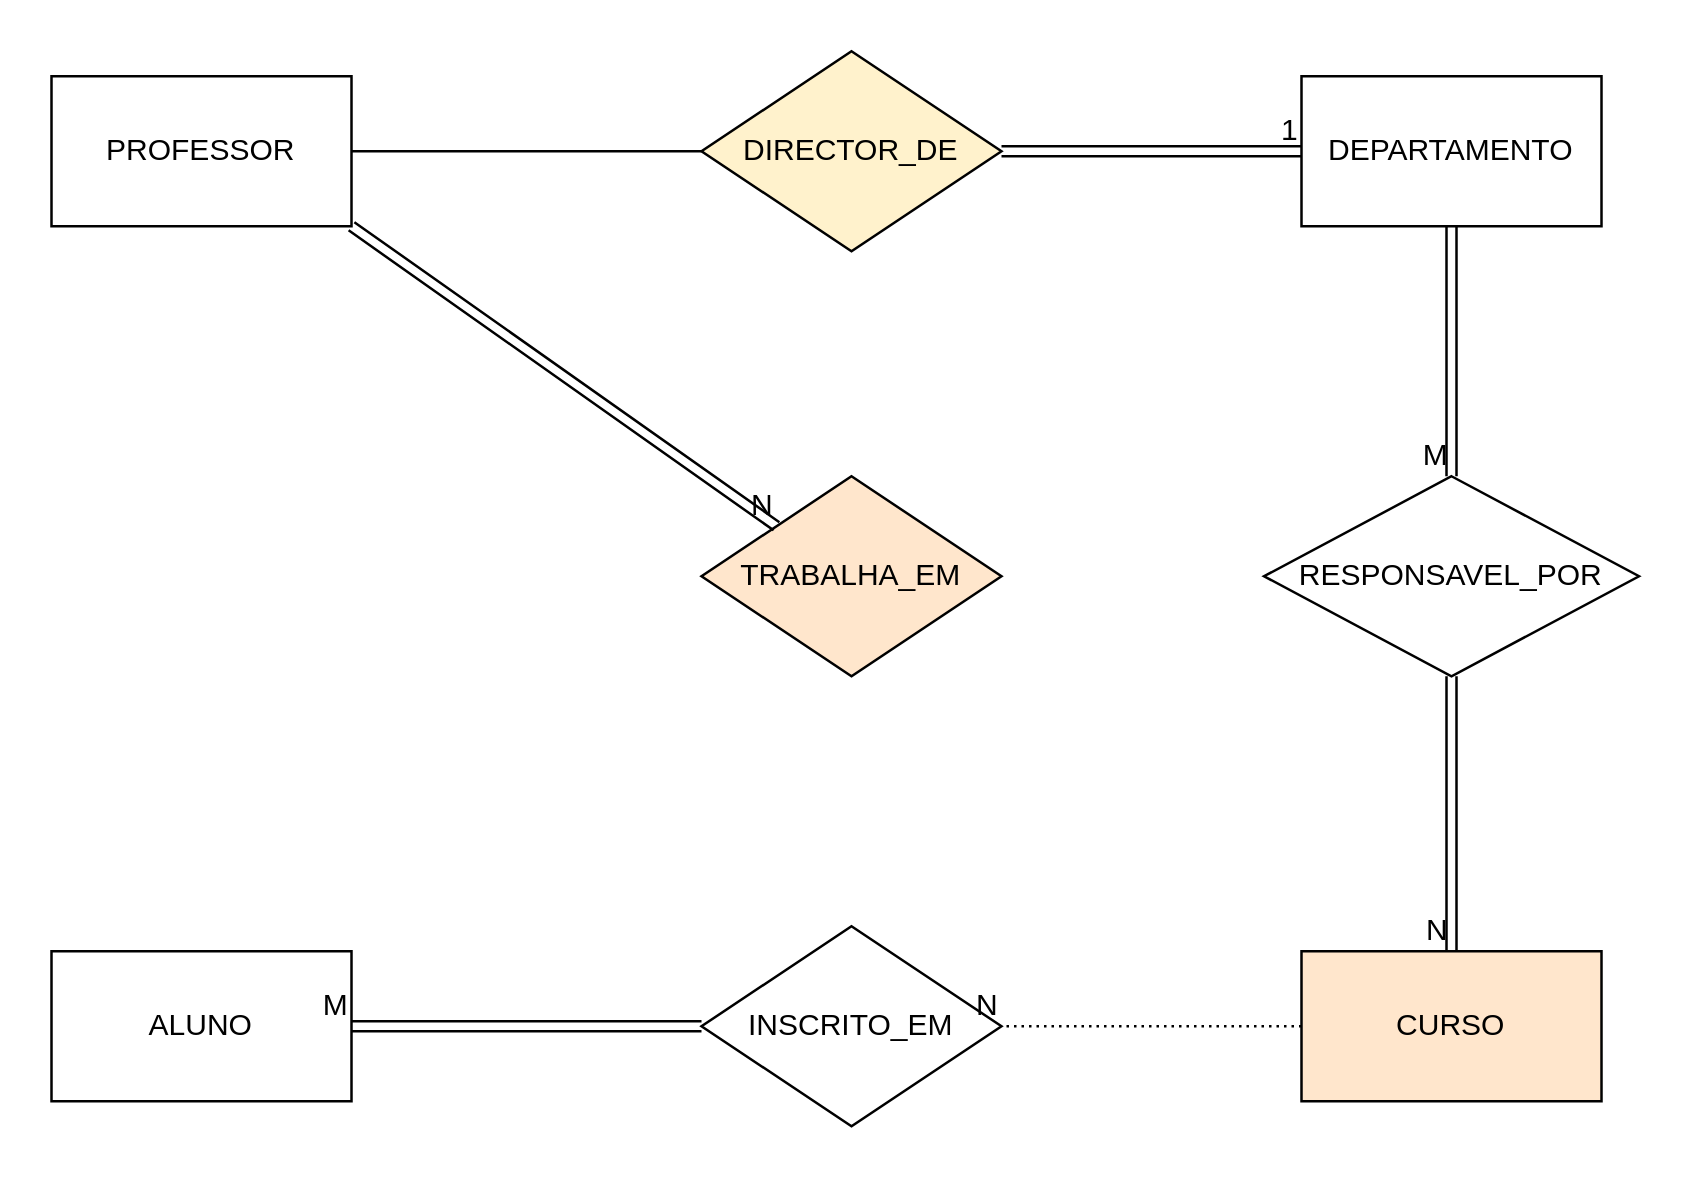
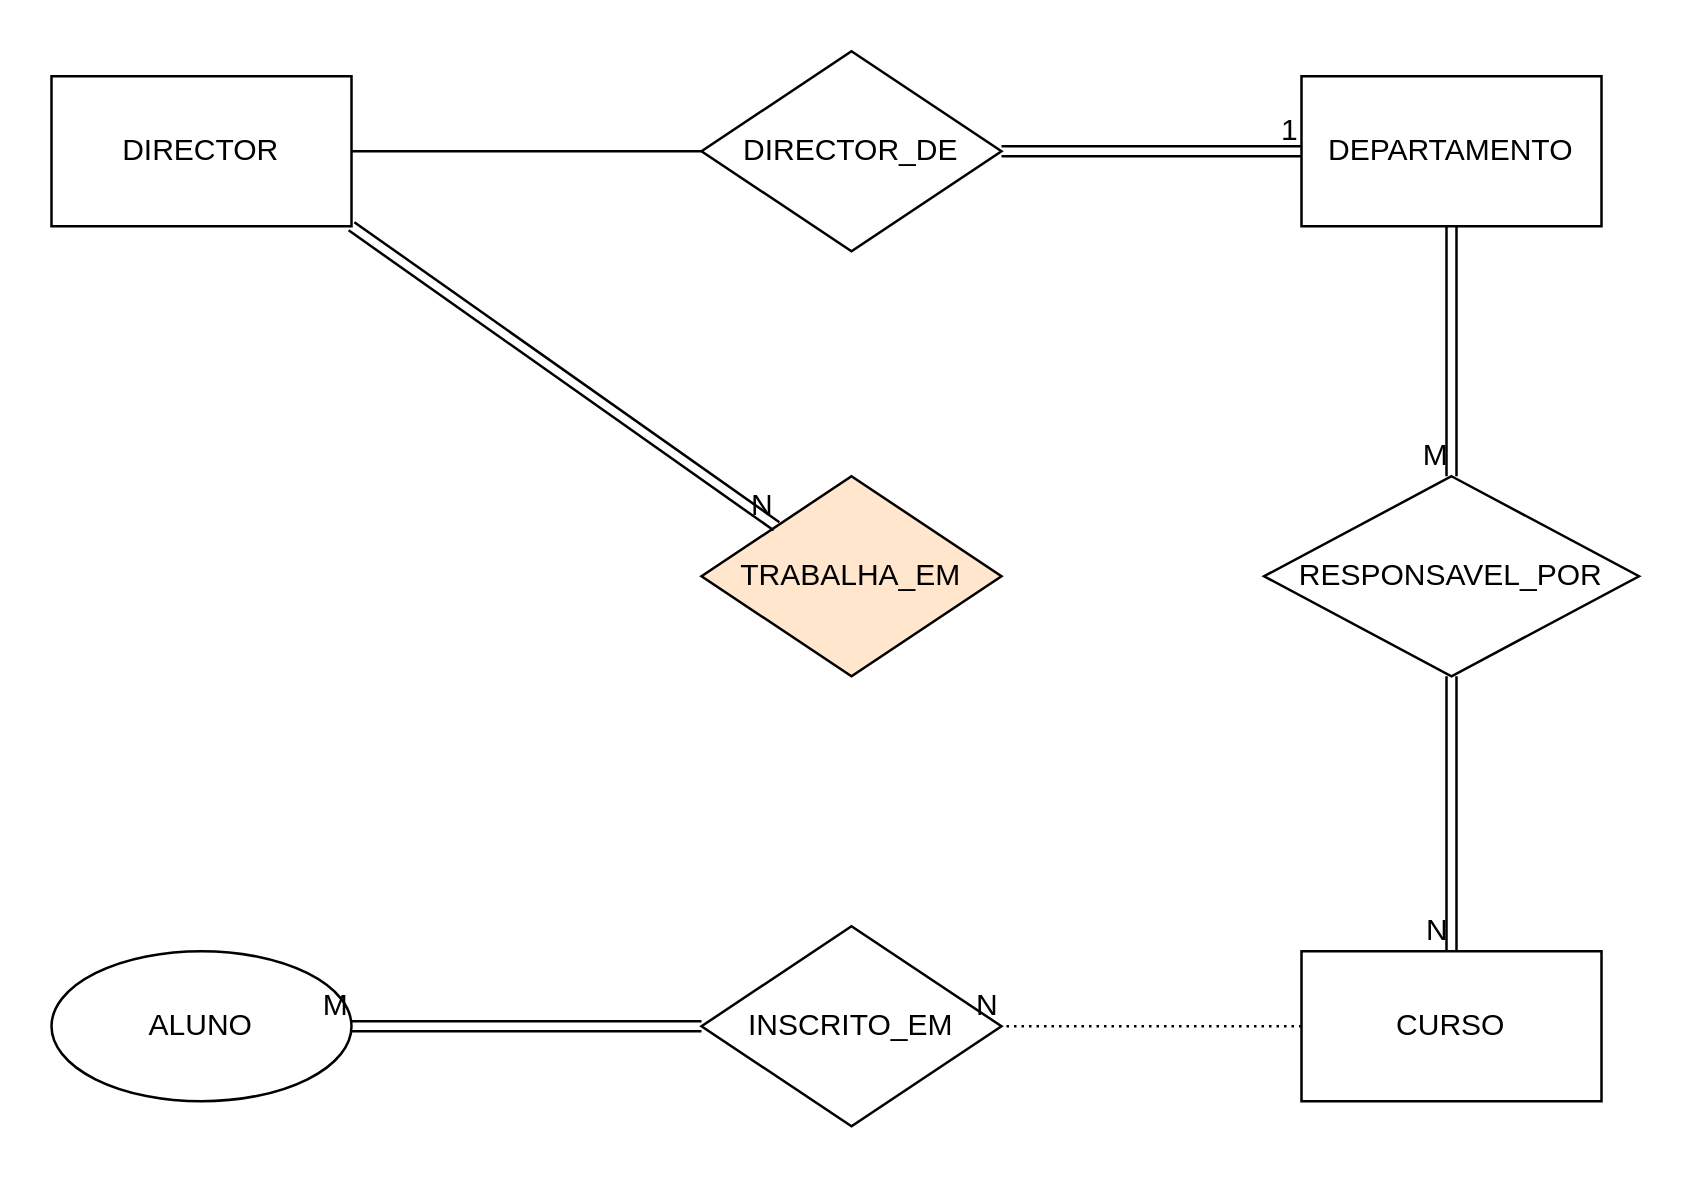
  <mxCell id="0" />
  <mxCell id="1" parent="0" />
- <mxCell id="2" value="PROFESSOR" style="rounded=0;whiteSpace=wrap;html=1;" vertex="1" parent="1"><mxGeometry x="20" y="30" width="120" height="60" as="geometry" /></mxCell>
- <mxCell id="3" value="ALUNO" style="rounded=0;whiteSpace=wrap;html=1;" vertex="1" parent="1"><mxGeometry x="20" y="380" width="120" height="60" as="geometry" /></mxCell>
+ <mxCell id="2" value="DIRECTOR" style="rounded=0;whiteSpace=wrap;html=1;" vertex="1" parent="1"><mxGeometry x="20" y="30" width="120" height="60" as="geometry" /></mxCell>
+ <mxCell id="3" value="ALUNO" style="ellipse;whiteSpace=wrap;html=1;" vertex="1" parent="1"><mxGeometry x="20" y="380" width="120" height="60" as="geometry" /></mxCell>
  <mxCell id="4" value="DEPARTAMENTO" style="rounded=0;whiteSpace=wrap;html=1;" vertex="1" parent="1"><mxGeometry x="520" y="30" width="120" height="60" as="geometry" /></mxCell>
- <mxCell id="5" value="CURSO" style="rounded=0;whiteSpace=wrap;html=1;fillColor=#ffe6cc;" vertex="1" parent="1"><mxGeometry x="520" y="380" width="120" height="60" as="geometry" /></mxCell>
+ <mxCell id="5" value="CURSO" style="rounded=0;whiteSpace=wrap;html=1;" vertex="1" parent="1"><mxGeometry x="520" y="380" width="120" height="60" as="geometry" /></mxCell>
  <mxCell id="6" value="RESPONSAVEL_POR" style="rhombus;whiteSpace=wrap;html=1;" vertex="1" parent="1"><mxGeometry x="505" y="190" width="150" height="80" as="geometry" /></mxCell>
  <mxCell id="7" value="INSCRITO_EM" style="rhombus;whiteSpace=wrap;html=1;" vertex="1" parent="1"><mxGeometry x="280" y="370" width="120" height="80" as="geometry" /></mxCell>
- <mxCell id="8" value="DIRECTOR_DE" style="rhombus;whiteSpace=wrap;html=1;fillColor=#fff2cc;" vertex="1" parent="1"><mxGeometry x="280" y="20" width="120" height="80" as="geometry" /></mxCell>
+ <mxCell id="8" value="DIRECTOR_DE" style="rhombus;whiteSpace=wrap;html=1;" vertex="1" parent="1"><mxGeometry x="280" y="20" width="120" height="80" as="geometry" /></mxCell>
  <mxCell id="9" value="TRABALHA_EM" style="rhombus;whiteSpace=wrap;html=1;fillColor=#ffe6cc;" vertex="1" parent="1"><mxGeometry x="280" y="190" width="120" height="80" as="geometry" /></mxCell>
  <mxCell id="10" value="" style="endArrow=none;html=1;rounded=0;exitX=1;exitY=0.5;exitDx=0;exitDy=0;entryX=0;entryY=0.5;entryDx=0;entryDy=0;" edge="1" parent="1" source="2" target="8"><mxGeometry width="50" height="50" relative="1" as="geometry"><mxPoint x="200" y="80" as="sourcePoint" /><mxPoint x="250" y="30" as="targetPoint" /></mxGeometry></mxCell>
  <mxCell id="11" value="" style="shape=link;html=1;rounded=0;" edge="1" parent="1"><mxGeometry relative="1" as="geometry"><mxPoint x="400" y="60" as="sourcePoint" /><mxPoint x="520" y="60" as="targetPoint" /></mxGeometry></mxCell>
  <mxCell id="12" value="1" style="resizable=0;html=1;whiteSpace=wrap;align=right;verticalAlign=bottom;" connectable="0" vertex="1" parent="11"><mxGeometry x="1" relative="1" as="geometry" /></mxCell>
  <mxCell id="13" value="" style="shape=link;html=1;rounded=0;entryX=0.5;entryY=0;entryDx=0;entryDy=0;exitX=0.5;exitY=1;exitDx=0;exitDy=0;" edge="1" parent="1" source="4" target="6"><mxGeometry relative="1" as="geometry"><mxPoint x="510" y="140" as="sourcePoint" /><mxPoint x="630" y="140" as="targetPoint" /></mxGeometry></mxCell>
  <mxCell id="14" value="M" style="resizable=0;html=1;whiteSpace=wrap;align=right;verticalAlign=bottom;" connectable="0" vertex="1" parent="13"><mxGeometry x="1" relative="1" as="geometry" /></mxCell>
  <mxCell id="15" value="" style="shape=link;html=1;rounded=0;exitX=0.5;exitY=1;exitDx=0;exitDy=0;entryX=0.5;entryY=0;entryDx=0;entryDy=0;" edge="1" parent="1" source="6" target="5"><mxGeometry relative="1" as="geometry"><mxPoint x="520" y="340" as="sourcePoint" /><mxPoint x="640" y="340" as="targetPoint" /></mxGeometry></mxCell>
  <mxCell id="16" value="N" style="resizable=0;html=1;whiteSpace=wrap;align=right;verticalAlign=bottom;" connectable="0" vertex="1" parent="15"><mxGeometry x="1" relative="1" as="geometry" /></mxCell>
  <mxCell id="17" value="" style="endArrow=none;html=1;rounded=0;dashed=1;dashPattern=1 2;exitX=0;exitY=0.5;exitDx=0;exitDy=0;entryX=1;entryY=0.5;entryDx=0;entryDy=0;" edge="1" parent="1" source="5" target="7"><mxGeometry relative="1" as="geometry"><mxPoint x="320" y="310" as="sourcePoint" /><mxPoint x="480" y="310" as="targetPoint" /></mxGeometry></mxCell>
  <mxCell id="18" value="N" style="resizable=0;html=1;whiteSpace=wrap;align=right;verticalAlign=bottom;" connectable="0" vertex="1" parent="17"><mxGeometry x="1" relative="1" as="geometry" /></mxCell>
  <mxCell id="19" value="" style="shape=link;html=1;rounded=0;entryX=1;entryY=0.5;entryDx=0;entryDy=0;exitX=0;exitY=0.5;exitDx=0;exitDy=0;" edge="1" parent="1" source="7" target="3"><mxGeometry relative="1" as="geometry"><mxPoint x="180" y="300" as="sourcePoint" /><mxPoint x="180" y="400" as="targetPoint" /></mxGeometry></mxCell>
  <mxCell id="20" value="M" style="resizable=0;html=1;whiteSpace=wrap;align=right;verticalAlign=bottom;" connectable="0" vertex="1" parent="19"><mxGeometry x="1" relative="1" as="geometry" /></mxCell>
  <mxCell id="21" value="" style="shape=link;html=1;rounded=0;exitX=1;exitY=1;exitDx=0;exitDy=0;entryX=0;entryY=0;entryDx=0;entryDy=0;" edge="1" parent="1" source="2" target="9"><mxGeometry relative="1" as="geometry"><mxPoint x="210" y="280" as="sourcePoint" /><mxPoint x="370" y="280" as="targetPoint" /></mxGeometry></mxCell>
  <mxCell id="22" value="N" style="resizable=0;html=1;whiteSpace=wrap;align=right;verticalAlign=bottom;" connectable="0" vertex="1" parent="21"><mxGeometry x="1" relative="1" as="geometry" /></mxCell>
